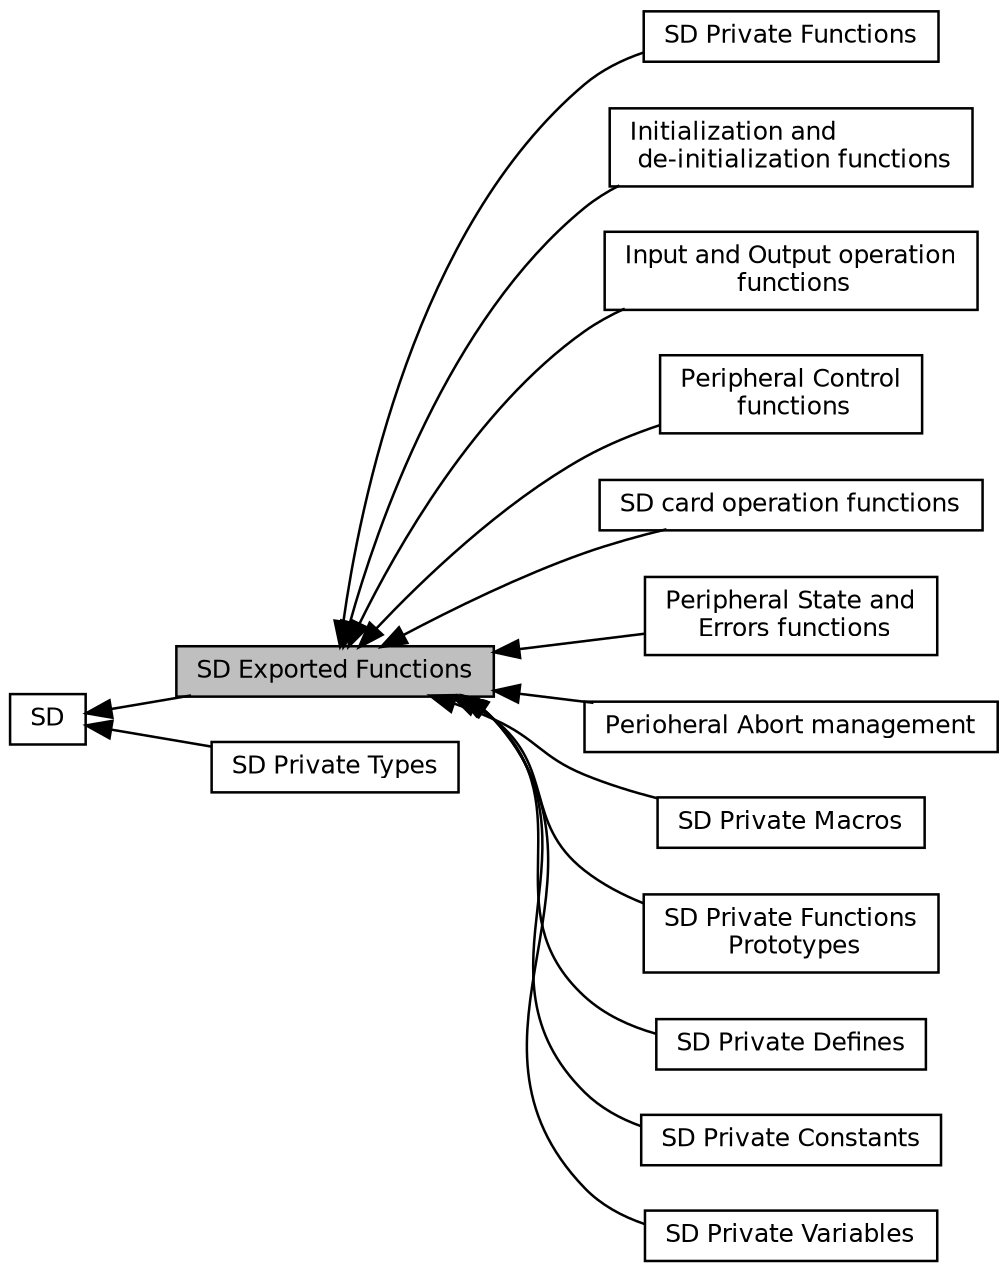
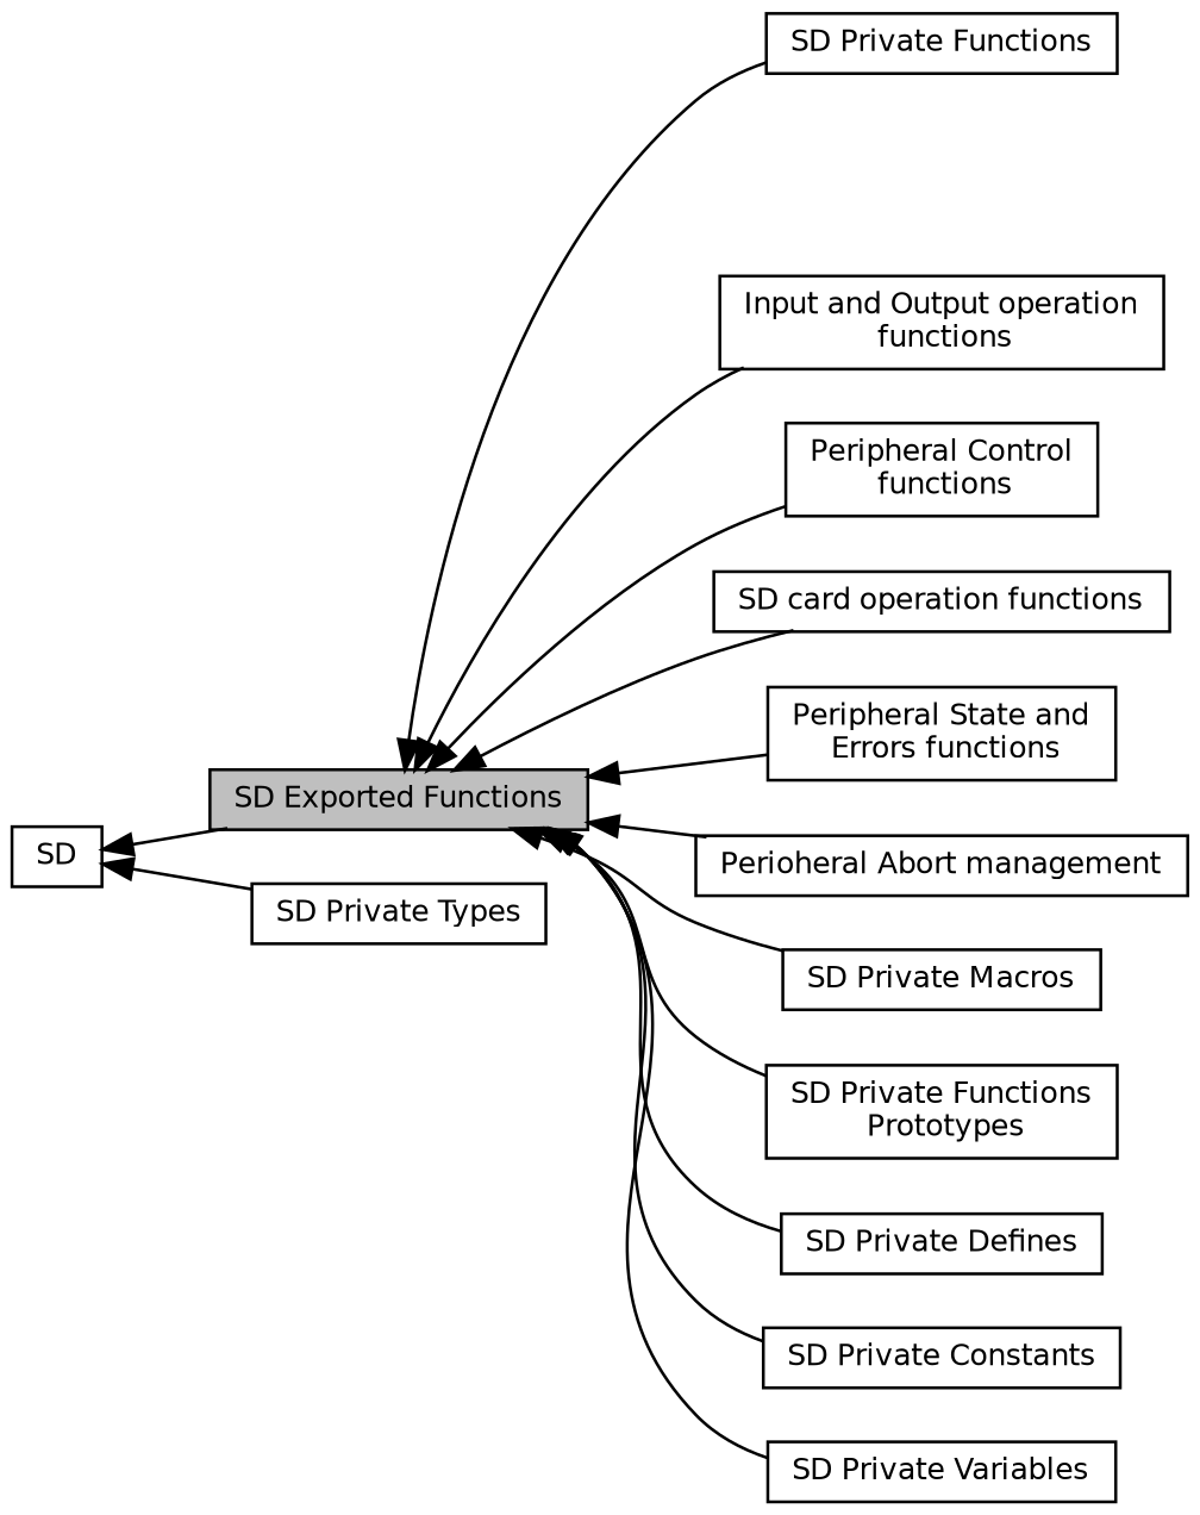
  digraph {
    rankdir=LR
    node [color=black fillcolor=white fontname=Helvetica fontsize=10 shape=record style=filled]
    edge [dir=back fontname=Helvetica fontsize=10 labelfontname=Helvetica labelfontsize=10 shape=plaintext style=solid]
    n1 [height=0.2 label="SD Private Functions" width=0.4]
-   n2 [height=0.2 label="Initialization and\l de-initialization functions" width=0.4]
    n3 [height=0.2 label="Input and Output operation\l functions" width=0.4]
    n4 [height=0.2 label="Peripheral Control\l functions" width=0.4]
    n5 [height=0.2 label="SD card operation functions" width=0.4]
    n6 [height=0.2 label="Peripheral State and\l Errors functions" width=0.4]
    n7 [height=0.2 label="Perioheral Abort management" width=0.4]
    n8 [height=0.2 label="SD Private Macros" width=0.4]
    n9 [height=0.2 label=SD width=0.4]
    n10 [fillcolor=grey75 fontcolor=black height=0.2 label="SD Exported Functions" width=0.4]
    n11 [height=0.2 label="SD Private Types" width=0.4]
    n12 [height=0.2 label="SD Private Functions\l Prototypes" width=0.4]
    n13 [height=0.2 label="SD Private Defines" width=0.4]
    n14 [height=0.2 label="SD Private Constants" width=0.4]
    n15 [height=0.2 label="SD Private Variables" width=0.4]
    n9 -> n10
    n9 -> n11
    n10 -> n1
-   n10 -> n2
    n10 -> n3
    n10 -> n4
    n10 -> n5
    n10 -> n6
    n10 -> n7
    n10 -> n8
    n10 -> n12
    n10 -> n13
    n10 -> n14
    n10 -> n15
  }
